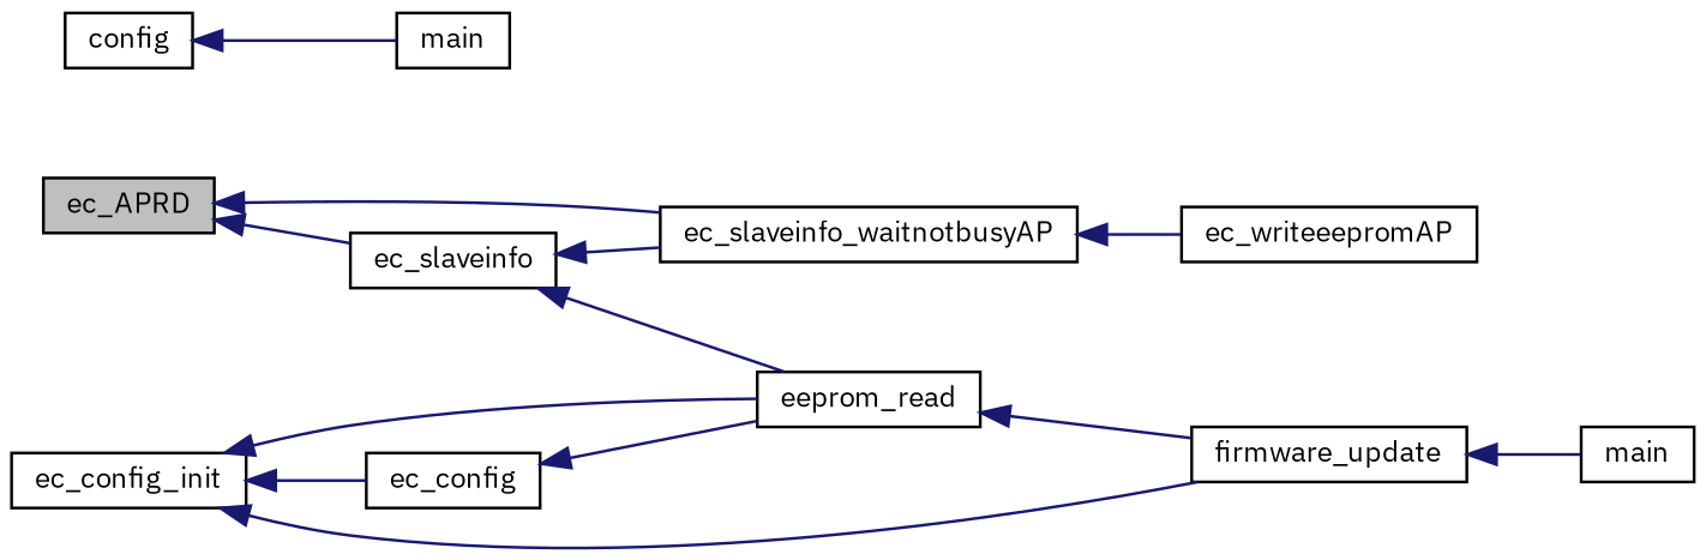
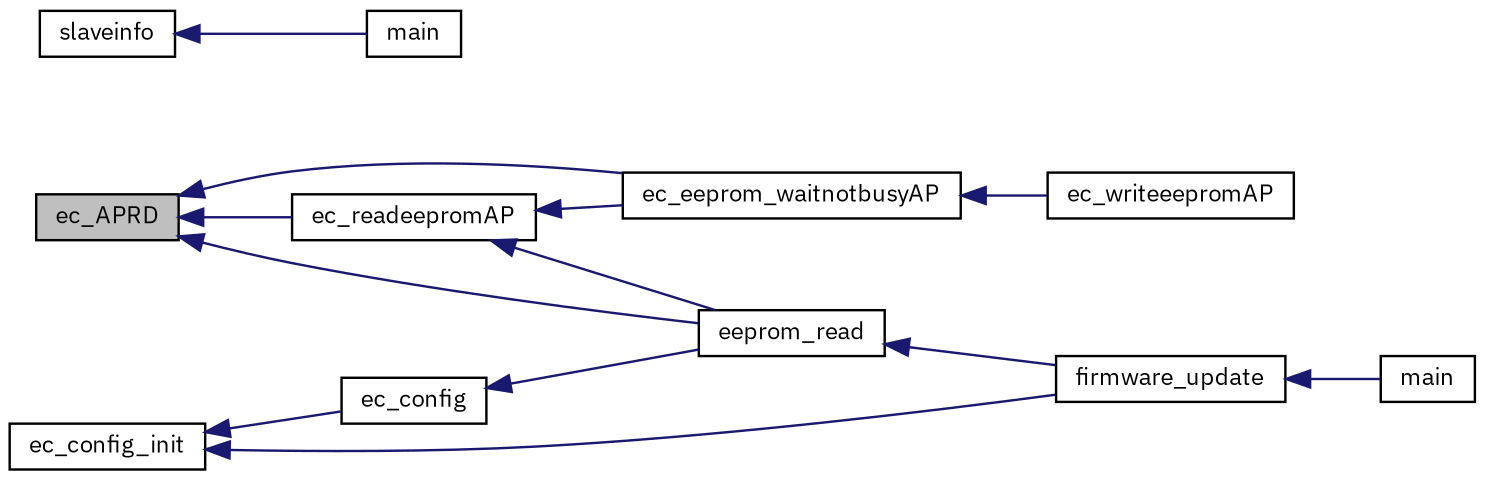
  digraph {
    fontname="IBM Plex Sans"
    rankdir=LR
    node [color=black fillcolor=white fontname="IBM Plex Sans" fontsize=10 shape=record style=filled]
    edge [color=midnightblue dir=back fontname="IBM Plex Sans" fontsize=10 labelfontname=Helvetica labelfontsize=10 style=solid]
    n1 [fillcolor=grey75 fontcolor=black height=0.2 label=ec_APRD width=0.4]
-   n2 [height=0.2 label=ec_slaveinfo_waitnotbusyAP width=0.4]
-   n3 [height=0.2 label=ec_slaveinfo width=0.4]
+   n2 [height=0.2 label=ec_eeprom_waitnotbusyAP width=0.4]
+   n3 [height=0.2 label=ec_readeepromAP width=0.4]
    n4 [height=0.2 label=eeprom_read width=0.4]
    n5 [height=0.2 label=ec_writeeepromAP width=0.4]
    n6 [height=0.2 label=firmware_update width=0.4]
    n7 [height=0.2 label=ec_config_init width=0.4]
    n8 [height=0.2 label=ec_config width=0.4]
    n9 [height=0.2 label=main width=0.4]
-   n10 [height=0.2 label=config width=0.4]
+   n10 [height=0.2 label=slaveinfo width=0.4]
    n11 [height=0.2 label=main width=0.4]
    n1 -> n2
    n1 -> n3
-   n7 -> n4
+   n1 -> n4
    n2 -> n5
    n3 -> n2
    n3 -> n4
    n4 -> n6
    n6 -> n9
    n7 -> n6
    n7 -> n8
    n8 -> n4
    n10 -> n11
  }
